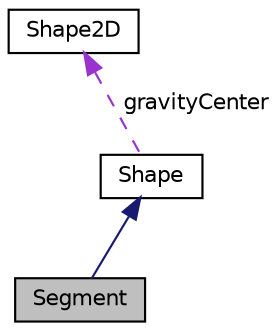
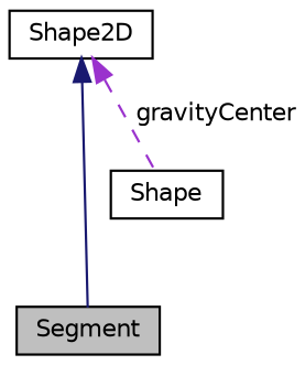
  digraph {
    node [color=black fillcolor=white fontname=Helvetica fontsize=10 shape=record style=filled]
    edge [dir=back fontname=Helvetica fontsize=10 labelfontname=Helvetica labelfontsize=10]
    n1 [fillcolor=grey75 fontcolor=black height=0.2 label=Segment width=0.4]
    n2 [height=0.2 label=Shape width=0.4]
    n3 [height=0.2 label=Shape2D width=0.4]
-   n2 -> n1 [color=midnightblue style=solid]
+   n3 -> n1 [color=midnightblue style=solid]
    n3 -> n2 [color=darkorchid3 label=" gravityCenter" style=dashed]
  }
